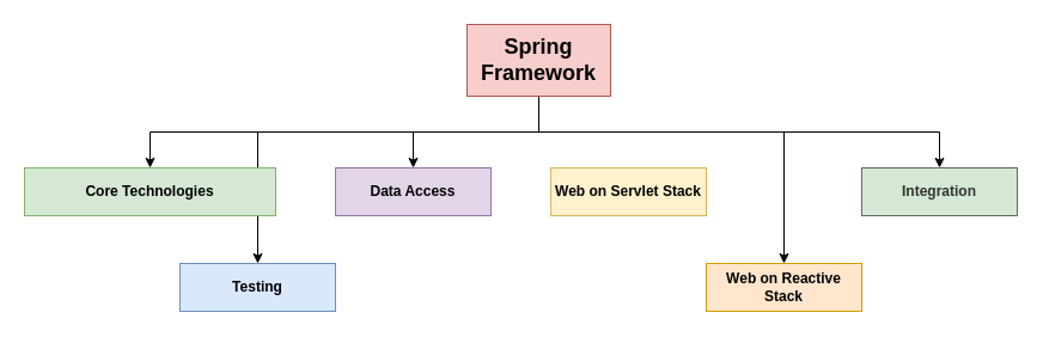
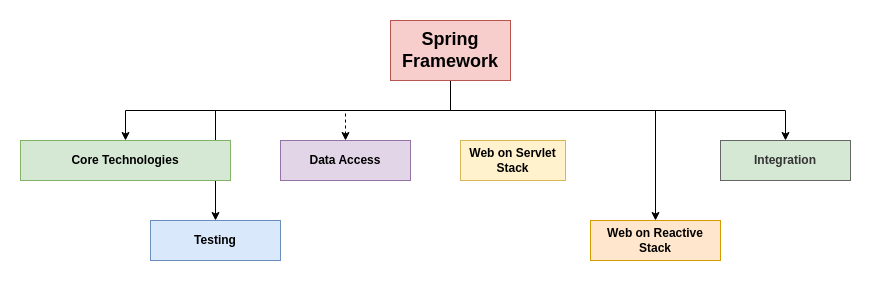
  <mxCell id="0" />
  <mxCell id="1" parent="0" />
  <mxCell id="2" style="edgeStyle=orthogonalEdgeStyle;rounded=0;orthogonalLoop=1;jettySize=auto;html=1;exitX=0.5;exitY=1;exitDx=0;exitDy=0;" edge="1" parent="1" source="7" target="8"><mxGeometry relative="1" as="geometry" /></mxCell>
  <mxCell id="3" style="edgeStyle=orthogonalEdgeStyle;rounded=0;orthogonalLoop=1;jettySize=auto;html=1;exitX=0.5;exitY=1;exitDx=0;exitDy=0;entryX=0.5;entryY=0;entryDx=0;entryDy=0;" edge="1" parent="1" source="7" target="9"><mxGeometry relative="1" as="geometry"><Array as="points"><mxPoint x="450" y="110" /><mxPoint x="215" y="110" /></Array></mxGeometry></mxCell>
- <mxCell id="4" style="edgeStyle=orthogonalEdgeStyle;rounded=0;orthogonalLoop=1;jettySize=auto;html=1;exitX=0.5;exitY=1;exitDx=0;exitDy=0;entryX=0.5;entryY=0;entryDx=0;entryDy=0;" edge="1" parent="1" source="7" target="10"><mxGeometry relative="1" as="geometry" /></mxCell>
+ <mxCell id="4" style="edgeStyle=orthogonalEdgeStyle;rounded=0;orthogonalLoop=1;jettySize=auto;html=1;exitX=0.5;exitY=1;exitDx=0;exitDy=0;entryX=0.5;entryY=0;entryDx=0;entryDy=0;dashed=1;" edge="1" parent="1" source="7" target="10"><mxGeometry relative="1" as="geometry" /></mxCell>
  <mxCell id="5" style="edgeStyle=orthogonalEdgeStyle;rounded=0;orthogonalLoop=1;jettySize=auto;html=1;exitX=0.5;exitY=1;exitDx=0;exitDy=0;entryX=0.5;entryY=0;entryDx=0;entryDy=0;" edge="1" parent="1" source="7" target="12"><mxGeometry relative="1" as="geometry"><Array as="points"><mxPoint x="450" y="110" /><mxPoint x="655" y="110" /></Array></mxGeometry></mxCell>
  <mxCell id="6" style="edgeStyle=orthogonalEdgeStyle;rounded=0;orthogonalLoop=1;jettySize=auto;html=1;exitX=0.5;exitY=1;exitDx=0;exitDy=0;" edge="1" parent="1" source="7" target="13"><mxGeometry relative="1" as="geometry" /></mxCell>
  <mxCell id="7" value="&lt;div&gt;&lt;b&gt;&lt;font style=&quot;font-size: 18px;&quot;&gt;Spring Framework&lt;/font&gt;&lt;/b&gt;&lt;/div&gt;" style="rounded=0;whiteSpace=wrap;html=1;fillColor=#f8cecc;strokeColor=#b85450;" vertex="1" parent="1"><mxGeometry x="390" y="20" width="120" height="60" as="geometry" /></mxCell>
  <mxCell id="8" value="&lt;div&gt;&lt;b&gt;Core Technologies&lt;br&gt;&lt;/b&gt;&lt;/div&gt;" style="rounded=0;whiteSpace=wrap;html=1;fillColor=#d5e8d4;strokeColor=#82b366;" vertex="1" parent="1"><mxGeometry x="20" y="140" width="210" height="40" as="geometry" /></mxCell>
  <mxCell id="9" value="&lt;div&gt;&lt;b&gt;Testing&lt;br&gt;&lt;/b&gt;&lt;/div&gt;" style="rounded=0;whiteSpace=wrap;html=1;fillColor=#dae8fc;strokeColor=#6c8ebf;" vertex="1" parent="1"><mxGeometry x="150" y="220" width="130" height="40" as="geometry" /></mxCell>
  <mxCell id="10" value="&lt;b&gt;Data Access&lt;br&gt;&lt;/b&gt;" style="rounded=0;whiteSpace=wrap;html=1;fillColor=#e1d5e7;strokeColor=#9673a6;" vertex="1" parent="1"><mxGeometry x="280" y="140" width="130" height="40" as="geometry" /></mxCell>
- <mxCell id="11" value="&lt;b&gt;Web on Servlet Stack&lt;br&gt;&lt;/b&gt;" style="rounded=0;whiteSpace=wrap;html=1;fillColor=#fff2cc;strokeColor=#d6b656;" vertex="1" parent="1"><mxGeometry x="460" y="140" width="130" height="40" as="geometry" /></mxCell>
+ <mxCell id="11" value="&lt;b&gt;Web on Servlet Stack&lt;br&gt;&lt;/b&gt;" style="rounded=0;whiteSpace=wrap;html=1;fillColor=#fff2cc;strokeColor=#d6b656;" vertex="1" parent="1"><mxGeometry x="460" y="140" width="105" height="40" as="geometry" /></mxCell>
  <mxCell id="12" value="&lt;b&gt;Web on Reactive Stack&lt;br&gt;&lt;/b&gt;" style="rounded=0;whiteSpace=wrap;html=1;fillColor=#ffe6cc;strokeColor=#d79b00;" vertex="1" parent="1"><mxGeometry x="590" y="220" width="130" height="40" as="geometry" /></mxCell>
  <mxCell id="13" value="&lt;b&gt;Integration&lt;br&gt;&lt;/b&gt;" style="rounded=0;whiteSpace=wrap;html=1;fillColor=#d5e8d4;fontColor=#333333;strokeColor=#666666;" vertex="1" parent="1"><mxGeometry x="720" y="140" width="130" height="40" as="geometry" /></mxCell>
